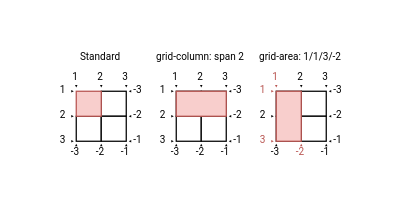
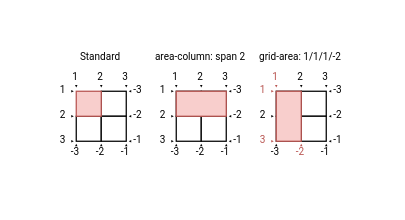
  <mxCell id="0" />
  <mxCell id="1" parent="0" />
  <mxCell id="2" value="" style="group" vertex="1" connectable="0" parent="1"><mxGeometry x="100" y="26" width="40" height="40" as="geometry" /></mxCell>
  <mxCell id="3" value="" style="rounded=0;whiteSpace=wrap;html=1;strokeWidth=0.5;" vertex="1" parent="2"><mxGeometry x="10" y="10" width="10" height="10" as="geometry" /></mxCell>
  <mxCell id="4" value="" style="rounded=0;whiteSpace=wrap;html=1;strokeWidth=0.5;" vertex="1" parent="2"><mxGeometry x="20" y="10" width="10" height="10" as="geometry" /></mxCell>
  <mxCell id="5" value="" style="rounded=0;whiteSpace=wrap;html=1;strokeWidth=0.5;" vertex="1" parent="2"><mxGeometry x="10" y="20" width="10" height="10" as="geometry" /></mxCell>
  <mxCell id="6" value="" style="rounded=0;whiteSpace=wrap;html=1;strokeWidth=0.5;" vertex="1" parent="2"><mxGeometry x="20" y="20" width="10" height="10" as="geometry" /></mxCell>
  <mxCell id="7" value="1" style="text;html=1;strokeColor=none;fillColor=none;align=center;verticalAlign=middle;whiteSpace=wrap;rounded=0;fontSize=4;fontFamily=Roboto;fontColor=#B85450;" vertex="1" parent="2"><mxGeometry x="5" width="10" height="10" as="geometry" /></mxCell>
  <mxCell id="8" value="2" style="text;html=1;strokeColor=none;fillColor=none;align=center;verticalAlign=middle;whiteSpace=wrap;rounded=0;fontSize=4;fontFamily=Roboto;" vertex="1" parent="2"><mxGeometry x="15" width="10" height="10" as="geometry" /></mxCell>
  <mxCell id="9" value="3" style="text;html=1;strokeColor=none;fillColor=none;align=center;verticalAlign=middle;whiteSpace=wrap;rounded=0;fontSize=4;fontFamily=Roboto;" vertex="1" parent="2"><mxGeometry x="25" width="10" height="10" as="geometry" /></mxCell>
  <mxCell id="10" value="1" style="text;html=1;strokeColor=none;fillColor=none;align=center;verticalAlign=middle;whiteSpace=wrap;rounded=0;fontSize=4;fontFamily=Roboto;fontColor=#B85450;" vertex="1" parent="2"><mxGeometry y="5" width="10" height="10" as="geometry" /></mxCell>
  <mxCell id="11" value="2" style="text;html=1;strokeColor=none;fillColor=none;align=center;verticalAlign=middle;whiteSpace=wrap;rounded=0;fontSize=4;fontFamily=Roboto;" vertex="1" parent="2"><mxGeometry y="15" width="10" height="10" as="geometry" /></mxCell>
  <mxCell id="12" value="3" style="text;html=1;strokeColor=none;fillColor=none;align=center;verticalAlign=middle;whiteSpace=wrap;rounded=0;fontSize=4;fontFamily=Roboto;fontColor=#B85450;" vertex="1" parent="2"><mxGeometry y="25" width="10" height="10" as="geometry" /></mxCell>
  <mxCell id="13" value="-3" style="text;html=1;strokeColor=none;fillColor=none;align=center;verticalAlign=middle;whiteSpace=wrap;rounded=0;fontSize=4;fontFamily=Roboto;" vertex="1" parent="2"><mxGeometry x="30" y="5" width="10" height="10" as="geometry" /></mxCell>
  <mxCell id="14" value="-2" style="text;html=1;strokeColor=none;fillColor=none;align=center;verticalAlign=middle;whiteSpace=wrap;rounded=0;fontSize=4;fontFamily=Roboto;" vertex="1" parent="2"><mxGeometry x="30" y="15" width="10" height="10" as="geometry" /></mxCell>
  <mxCell id="15" value="-1" style="text;html=1;strokeColor=none;fillColor=none;align=center;verticalAlign=middle;whiteSpace=wrap;rounded=0;fontSize=4;fontFamily=Roboto;" vertex="1" parent="2"><mxGeometry x="30" y="25" width="10" height="10" as="geometry" /></mxCell>
  <mxCell id="16" value="-3" style="text;html=1;strokeColor=none;fillColor=none;align=center;verticalAlign=middle;whiteSpace=wrap;rounded=0;fontSize=4;fontFamily=Roboto;" vertex="1" parent="2"><mxGeometry x="5" y="30" width="10" height="10" as="geometry" /></mxCell>
  <mxCell id="17" value="-2" style="text;html=1;strokeColor=none;fillColor=none;align=center;verticalAlign=middle;whiteSpace=wrap;rounded=0;fontSize=4;fontFamily=Roboto;fontColor=#B85450;" vertex="1" parent="2"><mxGeometry x="15" y="30" width="10" height="10" as="geometry" /></mxCell>
  <mxCell id="18" value="-1" style="text;html=1;strokeColor=none;fillColor=none;align=center;verticalAlign=middle;whiteSpace=wrap;rounded=0;fontSize=4;fontFamily=Roboto;" vertex="1" parent="2"><mxGeometry x="25" y="30" width="10" height="10" as="geometry" /></mxCell>
  <mxCell id="19" value="" style="triangle;whiteSpace=wrap;html=1;rotation=0;fillColor=#B85450;strokeColor=none;fontColor=#B85450;" vertex="1" parent="2"><mxGeometry x="8" y="29.5" width="1" height="1" as="geometry" /></mxCell>
  <mxCell id="20" value="" style="triangle;whiteSpace=wrap;html=1;rotation=0;fillColor=#000000;strokeColor=none;" vertex="1" parent="2"><mxGeometry x="8" y="19.5" width="1" height="1" as="geometry" /></mxCell>
  <mxCell id="21" value="" style="triangle;whiteSpace=wrap;html=1;rotation=0;fillColor=#B85450;strokeColor=none;" vertex="1" parent="2"><mxGeometry x="8" y="9.5" width="1" height="1" as="geometry" /></mxCell>
  <mxCell id="22" value="" style="triangle;whiteSpace=wrap;html=1;rotation=90;fillColor=#B85450;strokeColor=none;" vertex="1" parent="2"><mxGeometry x="9.5" y="7.5" width="1" height="1" as="geometry" /></mxCell>
  <mxCell id="23" value="" style="triangle;whiteSpace=wrap;html=1;rotation=90;fillColor=#000000;strokeColor=none;" vertex="1" parent="2"><mxGeometry x="19.5" y="7.5" width="1" height="1" as="geometry" /></mxCell>
  <mxCell id="24" value="" style="triangle;whiteSpace=wrap;html=1;rotation=90;fillColor=#000000;strokeColor=none;" vertex="1" parent="2"><mxGeometry x="29.5" y="7.5" width="1" height="1" as="geometry" /></mxCell>
  <mxCell id="25" value="" style="triangle;whiteSpace=wrap;html=1;rotation=180;fillColor=#000000;strokeColor=none;" vertex="1" parent="2"><mxGeometry x="31" y="9.5" width="1" height="1" as="geometry" /></mxCell>
  <mxCell id="26" value="" style="triangle;whiteSpace=wrap;html=1;rotation=180;fillColor=#000000;strokeColor=none;" vertex="1" parent="2"><mxGeometry x="31" y="19.5" width="1" height="1" as="geometry" /></mxCell>
  <mxCell id="27" value="" style="triangle;whiteSpace=wrap;html=1;rotation=180;fillColor=#000000;strokeColor=none;" vertex="1" parent="2"><mxGeometry x="31" y="29.5" width="1" height="1" as="geometry" /></mxCell>
  <mxCell id="28" value="" style="triangle;whiteSpace=wrap;html=1;rotation=-90;fillColor=#000000;strokeColor=none;" vertex="1" parent="2"><mxGeometry x="29.5" y="31" width="1" height="1" as="geometry" /></mxCell>
  <mxCell id="29" value="" style="triangle;whiteSpace=wrap;html=1;rotation=-90;fillColor=#B85450;strokeColor=none;fontColor=#B85450;" vertex="1" parent="2"><mxGeometry x="19.5" y="31" width="1" height="1" as="geometry" /></mxCell>
  <mxCell id="30" value="" style="triangle;whiteSpace=wrap;html=1;rotation=-90;fillColor=#000000;strokeColor=none;" vertex="1" parent="2"><mxGeometry x="9.5" y="31" width="1" height="1" as="geometry" /></mxCell>
  <mxCell id="31" value="" style="rounded=0;whiteSpace=wrap;html=1;strokeWidth=0.5;fillColor=#f8cecc;strokeColor=#b85450;" vertex="1" parent="2"><mxGeometry x="10" y="10" width="10" height="20" as="geometry" /></mxCell>
  <mxCell id="32" value="" style="group" vertex="1" connectable="0" parent="1"><mxGeometry x="20" y="26" width="40" height="40" as="geometry" /></mxCell>
  <mxCell id="33" value="" style="rounded=0;whiteSpace=wrap;html=1;strokeWidth=0.5;" parent="32" vertex="1"><mxGeometry x="20" y="10" width="10" height="10" as="geometry" /></mxCell>
  <mxCell id="34" value="" style="rounded=0;whiteSpace=wrap;html=1;strokeWidth=0.5;" parent="32" vertex="1"><mxGeometry x="10" y="20" width="10" height="10" as="geometry" /></mxCell>
  <mxCell id="35" value="" style="rounded=0;whiteSpace=wrap;html=1;strokeWidth=0.5;" parent="32" vertex="1"><mxGeometry x="20" y="20" width="10" height="10" as="geometry" /></mxCell>
  <mxCell id="36" value="1" style="text;html=1;strokeColor=none;fillColor=none;align=center;verticalAlign=middle;whiteSpace=wrap;rounded=0;fontSize=4;fontFamily=Roboto;" parent="32" vertex="1"><mxGeometry x="5" width="10" height="10" as="geometry" /></mxCell>
  <mxCell id="37" value="2" style="text;html=1;strokeColor=none;fillColor=none;align=center;verticalAlign=middle;whiteSpace=wrap;rounded=0;fontSize=4;fontFamily=Roboto;" parent="32" vertex="1"><mxGeometry x="15" width="10" height="10" as="geometry" /></mxCell>
  <mxCell id="38" value="3" style="text;html=1;strokeColor=none;fillColor=none;align=center;verticalAlign=middle;whiteSpace=wrap;rounded=0;fontSize=4;fontFamily=Roboto;" parent="32" vertex="1"><mxGeometry x="25" width="10" height="10" as="geometry" /></mxCell>
  <mxCell id="39" value="1" style="text;html=1;strokeColor=none;fillColor=none;align=center;verticalAlign=middle;whiteSpace=wrap;rounded=0;fontSize=4;fontFamily=Roboto;" parent="32" vertex="1"><mxGeometry y="5" width="10" height="10" as="geometry" /></mxCell>
  <mxCell id="40" value="2" style="text;html=1;strokeColor=none;fillColor=none;align=center;verticalAlign=middle;whiteSpace=wrap;rounded=0;fontSize=4;fontFamily=Roboto;" parent="32" vertex="1"><mxGeometry y="15" width="10" height="10" as="geometry" /></mxCell>
  <mxCell id="41" value="3" style="text;html=1;strokeColor=none;fillColor=none;align=center;verticalAlign=middle;whiteSpace=wrap;rounded=0;fontSize=4;fontFamily=Roboto;" parent="32" vertex="1"><mxGeometry y="25" width="10" height="10" as="geometry" /></mxCell>
  <mxCell id="42" value="-3" style="text;html=1;strokeColor=none;fillColor=none;align=center;verticalAlign=middle;whiteSpace=wrap;rounded=0;fontSize=4;fontFamily=Roboto;" parent="32" vertex="1"><mxGeometry x="30" y="5" width="10" height="10" as="geometry" /></mxCell>
  <mxCell id="43" value="-2" style="text;html=1;strokeColor=none;fillColor=none;align=center;verticalAlign=middle;whiteSpace=wrap;rounded=0;fontSize=4;fontFamily=Roboto;" parent="32" vertex="1"><mxGeometry x="30" y="15" width="10" height="10" as="geometry" /></mxCell>
  <mxCell id="44" value="-1" style="text;html=1;strokeColor=none;fillColor=none;align=center;verticalAlign=middle;whiteSpace=wrap;rounded=0;fontSize=4;fontFamily=Roboto;" parent="32" vertex="1"><mxGeometry x="30" y="25" width="10" height="10" as="geometry" /></mxCell>
  <mxCell id="45" value="-3" style="text;html=1;strokeColor=none;fillColor=none;align=center;verticalAlign=middle;whiteSpace=wrap;rounded=0;fontSize=4;fontFamily=Roboto;" parent="32" vertex="1"><mxGeometry x="5" y="30" width="10" height="10" as="geometry" /></mxCell>
  <mxCell id="46" value="-2" style="text;html=1;strokeColor=none;fillColor=none;align=center;verticalAlign=middle;whiteSpace=wrap;rounded=0;fontSize=4;fontFamily=Roboto;" parent="32" vertex="1"><mxGeometry x="15" y="30" width="10" height="10" as="geometry" /></mxCell>
  <mxCell id="47" value="-1" style="text;html=1;strokeColor=none;fillColor=none;align=center;verticalAlign=middle;whiteSpace=wrap;rounded=0;fontSize=4;fontFamily=Roboto;" parent="32" vertex="1"><mxGeometry x="25" y="30" width="10" height="10" as="geometry" /></mxCell>
  <mxCell id="48" value="" style="triangle;whiteSpace=wrap;html=1;rotation=0;fillColor=#000000;strokeColor=none;" parent="32" vertex="1"><mxGeometry x="8" y="29.5" width="1" height="1" as="geometry" /></mxCell>
  <mxCell id="49" value="" style="triangle;whiteSpace=wrap;html=1;rotation=0;fillColor=#000000;strokeColor=none;" parent="32" vertex="1"><mxGeometry x="8" y="19.5" width="1" height="1" as="geometry" /></mxCell>
  <mxCell id="50" value="" style="triangle;whiteSpace=wrap;html=1;rotation=0;fillColor=#000000;strokeColor=none;" parent="32" vertex="1"><mxGeometry x="8" y="9.5" width="1" height="1" as="geometry" /></mxCell>
  <mxCell id="51" value="" style="triangle;whiteSpace=wrap;html=1;rotation=90;fillColor=#000000;strokeColor=none;" parent="32" vertex="1"><mxGeometry x="9.5" y="7.5" width="1" height="1" as="geometry" /></mxCell>
  <mxCell id="52" value="" style="triangle;whiteSpace=wrap;html=1;rotation=90;fillColor=#000000;strokeColor=none;" parent="32" vertex="1"><mxGeometry x="19.5" y="7.5" width="1" height="1" as="geometry" /></mxCell>
  <mxCell id="53" value="" style="triangle;whiteSpace=wrap;html=1;rotation=90;fillColor=#000000;strokeColor=none;" parent="32" vertex="1"><mxGeometry x="29.5" y="7.5" width="1" height="1" as="geometry" /></mxCell>
  <mxCell id="54" value="" style="triangle;whiteSpace=wrap;html=1;rotation=180;fillColor=#000000;strokeColor=none;" parent="32" vertex="1"><mxGeometry x="31" y="9.5" width="1" height="1" as="geometry" /></mxCell>
  <mxCell id="55" value="" style="triangle;whiteSpace=wrap;html=1;rotation=180;fillColor=#000000;strokeColor=none;" parent="32" vertex="1"><mxGeometry x="31" y="19.5" width="1" height="1" as="geometry" /></mxCell>
  <mxCell id="56" value="" style="triangle;whiteSpace=wrap;html=1;rotation=180;fillColor=#000000;strokeColor=none;" parent="32" vertex="1"><mxGeometry x="31" y="29.5" width="1" height="1" as="geometry" /></mxCell>
  <mxCell id="57" value="" style="triangle;whiteSpace=wrap;html=1;rotation=-90;fillColor=#000000;strokeColor=none;" parent="32" vertex="1"><mxGeometry x="29.5" y="31" width="1" height="1" as="geometry" /></mxCell>
  <mxCell id="58" value="" style="triangle;whiteSpace=wrap;html=1;rotation=-90;fillColor=#000000;strokeColor=none;" parent="32" vertex="1"><mxGeometry x="19.5" y="31" width="1" height="1" as="geometry" /></mxCell>
  <mxCell id="59" value="" style="triangle;whiteSpace=wrap;html=1;rotation=-90;fillColor=#000000;strokeColor=none;" parent="32" vertex="1"><mxGeometry x="9.5" y="31" width="1" height="1" as="geometry" /></mxCell>
  <mxCell id="60" value="" style="rounded=0;whiteSpace=wrap;html=1;strokeWidth=0.5;fillColor=#f8cecc;strokeColor=#b85450;" parent="32" vertex="1"><mxGeometry x="10" y="10" width="10" height="10" as="geometry" /></mxCell>
  <mxCell id="61" value="" style="group" vertex="1" connectable="0" parent="1"><mxGeometry x="60" y="26" width="40" height="40" as="geometry" /></mxCell>
  <mxCell id="62" value="" style="rounded=0;whiteSpace=wrap;html=1;strokeWidth=0.5;" vertex="1" parent="61"><mxGeometry x="10" y="10" width="10" height="10" as="geometry" /></mxCell>
  <mxCell id="63" value="" style="rounded=0;whiteSpace=wrap;html=1;strokeWidth=0.5;" vertex="1" parent="61"><mxGeometry x="20" y="10" width="10" height="10" as="geometry" /></mxCell>
  <mxCell id="64" value="" style="rounded=0;whiteSpace=wrap;html=1;strokeWidth=0.5;" vertex="1" parent="61"><mxGeometry x="10" y="20" width="10" height="10" as="geometry" /></mxCell>
  <mxCell id="65" value="" style="rounded=0;whiteSpace=wrap;html=1;strokeWidth=0.5;" vertex="1" parent="61"><mxGeometry x="20" y="20" width="10" height="10" as="geometry" /></mxCell>
  <mxCell id="66" value="1" style="text;html=1;strokeColor=none;fillColor=none;align=center;verticalAlign=middle;whiteSpace=wrap;rounded=0;fontSize=4;fontFamily=Roboto;" vertex="1" parent="61"><mxGeometry x="5" width="10" height="10" as="geometry" /></mxCell>
  <mxCell id="67" value="2" style="text;html=1;strokeColor=none;fillColor=none;align=center;verticalAlign=middle;whiteSpace=wrap;rounded=0;fontSize=4;fontFamily=Roboto;" vertex="1" parent="61"><mxGeometry x="15" width="10" height="10" as="geometry" /></mxCell>
  <mxCell id="68" value="3" style="text;html=1;strokeColor=none;fillColor=none;align=center;verticalAlign=middle;whiteSpace=wrap;rounded=0;fontSize=4;fontFamily=Roboto;" vertex="1" parent="61"><mxGeometry x="25" width="10" height="10" as="geometry" /></mxCell>
  <mxCell id="69" value="1" style="text;html=1;strokeColor=none;fillColor=none;align=center;verticalAlign=middle;whiteSpace=wrap;rounded=0;fontSize=4;fontFamily=Roboto;" vertex="1" parent="61"><mxGeometry y="5" width="10" height="10" as="geometry" /></mxCell>
  <mxCell id="70" value="2" style="text;html=1;strokeColor=none;fillColor=none;align=center;verticalAlign=middle;whiteSpace=wrap;rounded=0;fontSize=4;fontFamily=Roboto;" vertex="1" parent="61"><mxGeometry y="15" width="10" height="10" as="geometry" /></mxCell>
  <mxCell id="71" value="3" style="text;html=1;strokeColor=none;fillColor=none;align=center;verticalAlign=middle;whiteSpace=wrap;rounded=0;fontSize=4;fontFamily=Roboto;" vertex="1" parent="61"><mxGeometry y="25" width="10" height="10" as="geometry" /></mxCell>
  <mxCell id="72" value="-3" style="text;html=1;strokeColor=none;fillColor=none;align=center;verticalAlign=middle;whiteSpace=wrap;rounded=0;fontSize=4;fontFamily=Roboto;" vertex="1" parent="61"><mxGeometry x="30" y="5" width="10" height="10" as="geometry" /></mxCell>
  <mxCell id="73" value="-2" style="text;html=1;strokeColor=none;fillColor=none;align=center;verticalAlign=middle;whiteSpace=wrap;rounded=0;fontSize=4;fontFamily=Roboto;" vertex="1" parent="61"><mxGeometry x="30" y="15" width="10" height="10" as="geometry" /></mxCell>
  <mxCell id="74" value="-1" style="text;html=1;strokeColor=none;fillColor=none;align=center;verticalAlign=middle;whiteSpace=wrap;rounded=0;fontSize=4;fontFamily=Roboto;" vertex="1" parent="61"><mxGeometry x="30" y="25" width="10" height="10" as="geometry" /></mxCell>
  <mxCell id="75" value="-3" style="text;html=1;strokeColor=none;fillColor=none;align=center;verticalAlign=middle;whiteSpace=wrap;rounded=0;fontSize=4;fontFamily=Roboto;" vertex="1" parent="61"><mxGeometry x="5" y="30" width="10" height="10" as="geometry" /></mxCell>
  <mxCell id="76" value="-2" style="text;html=1;strokeColor=none;fillColor=none;align=center;verticalAlign=middle;whiteSpace=wrap;rounded=0;fontSize=4;fontFamily=Roboto;" vertex="1" parent="61"><mxGeometry x="15" y="30" width="10" height="10" as="geometry" /></mxCell>
  <mxCell id="77" value="-1" style="text;html=1;strokeColor=none;fillColor=none;align=center;verticalAlign=middle;whiteSpace=wrap;rounded=0;fontSize=4;fontFamily=Roboto;" vertex="1" parent="61"><mxGeometry x="25" y="30" width="10" height="10" as="geometry" /></mxCell>
  <mxCell id="78" value="" style="triangle;whiteSpace=wrap;html=1;rotation=0;fillColor=#000000;strokeColor=none;" vertex="1" parent="61"><mxGeometry x="8" y="29.5" width="1" height="1" as="geometry" /></mxCell>
  <mxCell id="79" value="" style="triangle;whiteSpace=wrap;html=1;rotation=0;fillColor=#000000;strokeColor=none;" vertex="1" parent="61"><mxGeometry x="8" y="19.5" width="1" height="1" as="geometry" /></mxCell>
  <mxCell id="80" value="" style="triangle;whiteSpace=wrap;html=1;rotation=0;fillColor=#000000;strokeColor=none;" vertex="1" parent="61"><mxGeometry x="8" y="9.5" width="1" height="1" as="geometry" /></mxCell>
  <mxCell id="81" value="" style="triangle;whiteSpace=wrap;html=1;rotation=90;fillColor=#000000;strokeColor=none;" vertex="1" parent="61"><mxGeometry x="9.5" y="7.5" width="1" height="1" as="geometry" /></mxCell>
  <mxCell id="82" value="" style="triangle;whiteSpace=wrap;html=1;rotation=90;fillColor=#000000;strokeColor=none;" vertex="1" parent="61"><mxGeometry x="19.5" y="7.5" width="1" height="1" as="geometry" /></mxCell>
  <mxCell id="83" value="" style="triangle;whiteSpace=wrap;html=1;rotation=90;fillColor=#000000;strokeColor=none;" vertex="1" parent="61"><mxGeometry x="29.5" y="7.5" width="1" height="1" as="geometry" /></mxCell>
  <mxCell id="84" value="" style="triangle;whiteSpace=wrap;html=1;rotation=180;fillColor=#000000;strokeColor=none;" vertex="1" parent="61"><mxGeometry x="31" y="9.5" width="1" height="1" as="geometry" /></mxCell>
  <mxCell id="85" value="" style="triangle;whiteSpace=wrap;html=1;rotation=180;fillColor=#000000;strokeColor=none;" vertex="1" parent="61"><mxGeometry x="31" y="19.5" width="1" height="1" as="geometry" /></mxCell>
  <mxCell id="86" value="" style="triangle;whiteSpace=wrap;html=1;rotation=180;fillColor=#000000;strokeColor=none;" vertex="1" parent="61"><mxGeometry x="31" y="29.5" width="1" height="1" as="geometry" /></mxCell>
  <mxCell id="87" value="" style="triangle;whiteSpace=wrap;html=1;rotation=-90;fillColor=#000000;strokeColor=none;" vertex="1" parent="61"><mxGeometry x="29.5" y="31" width="1" height="1" as="geometry" /></mxCell>
  <mxCell id="88" value="" style="triangle;whiteSpace=wrap;html=1;rotation=-90;fillColor=#000000;strokeColor=none;" vertex="1" parent="61"><mxGeometry x="19.5" y="31" width="1" height="1" as="geometry" /></mxCell>
  <mxCell id="89" value="" style="triangle;whiteSpace=wrap;html=1;rotation=-90;fillColor=#000000;strokeColor=none;" vertex="1" parent="61"><mxGeometry x="9.5" y="31" width="1" height="1" as="geometry" /></mxCell>
  <mxCell id="90" value="" style="rounded=0;whiteSpace=wrap;html=1;strokeWidth=0.5;fillColor=#f8cecc;strokeColor=#b85450;" vertex="1" parent="61"><mxGeometry x="10" y="10" width="20" height="10" as="geometry" /></mxCell>
- <mxCell id="91" value="grid-area: 1/1/3/-2" style="text;html=1;strokeColor=none;fillColor=none;align=center;verticalAlign=middle;whiteSpace=wrap;rounded=0;fontSize=4;fontFamily=Roboto;" vertex="1" parent="1"><mxGeometry x="100" y="20" width="40" height="6" as="geometry" /></mxCell>
- <mxCell id="92" value="&lt;font face=&quot;Roboto&quot;&gt;grid-column: span 2&lt;/font&gt;" style="text;html=1;strokeColor=none;fillColor=none;align=center;verticalAlign=middle;whiteSpace=wrap;rounded=0;fontSize=4;" vertex="1" parent="1"><mxGeometry x="60" y="20" width="40" height="6" as="geometry" /></mxCell>
+ <mxCell id="91" value="grid-area: 1/1/1/-2" style="text;html=1;strokeColor=none;fillColor=none;align=center;verticalAlign=middle;whiteSpace=wrap;rounded=0;fontSize=4;fontFamily=Roboto;" vertex="1" parent="1"><mxGeometry x="100" y="20" width="40" height="6" as="geometry" /></mxCell>
+ <mxCell id="92" value="&lt;font face=&quot;Roboto&quot;&gt;area-column: span 2&lt;/font&gt;" style="text;html=1;strokeColor=none;fillColor=none;align=center;verticalAlign=middle;whiteSpace=wrap;rounded=0;fontSize=4;" vertex="1" parent="1"><mxGeometry x="60" y="20" width="40" height="6" as="geometry" /></mxCell>
  <mxCell id="93" value="&lt;font face=&quot;Roboto&quot;&gt;Standard&lt;/font&gt;" style="text;html=1;strokeColor=none;fillColor=none;align=center;verticalAlign=middle;whiteSpace=wrap;rounded=0;fontSize=4;" vertex="1" parent="1"><mxGeometry x="20" y="20" width="40" height="6" as="geometry" /></mxCell>
